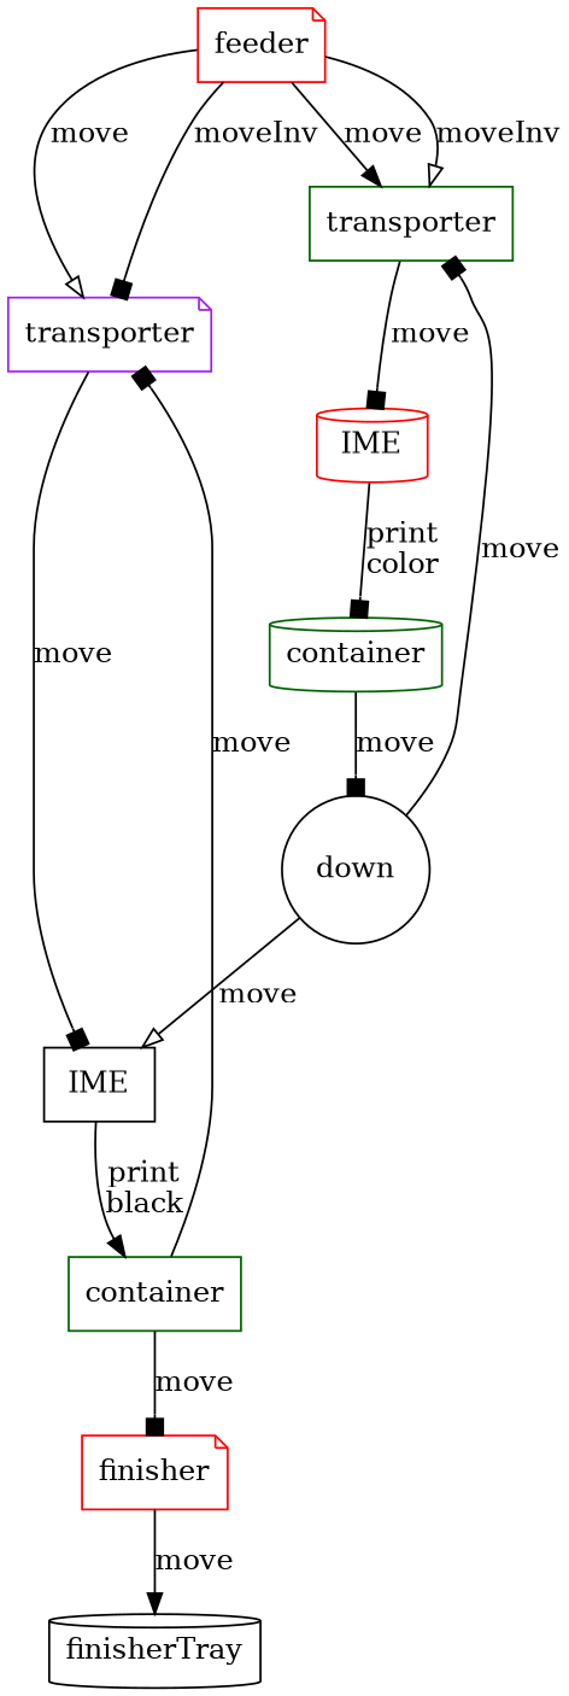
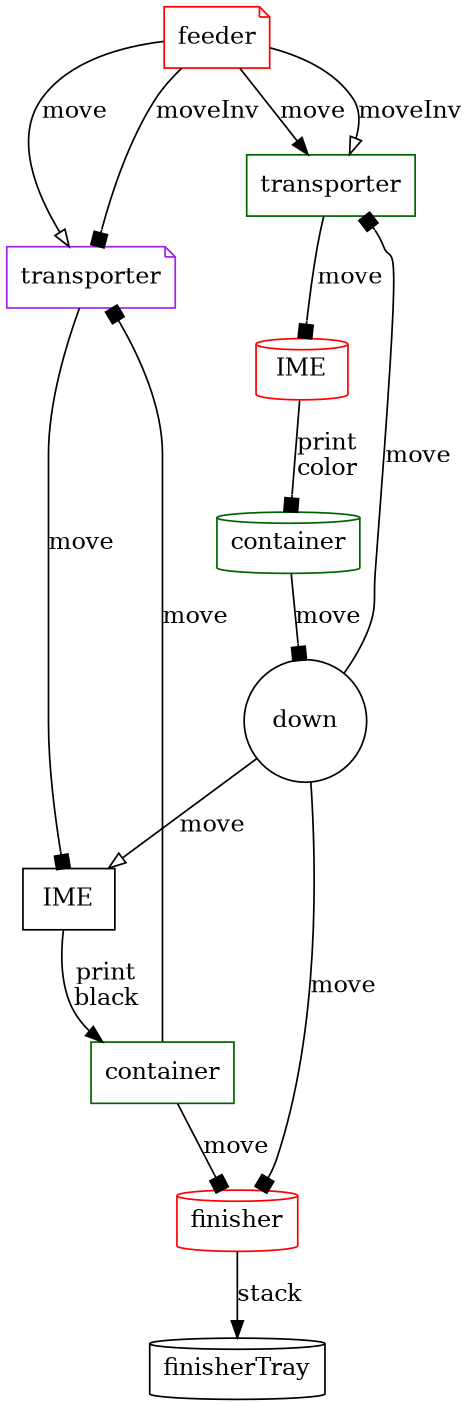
  digraph {
    rankdir=TB
    node [color=red shape=cylinder]
    edge [arrowhead=box]
    n1 [label=feeder shape=note]
    n2 [color=purple label=transporter shape=note]
    n3 [color=darkgreen label=transporter shape=box]
    n4 [color=black label=IME shape=box]
    n5 [label=IME]
    n6 [color=darkgreen label=container shape=box]
    n7 [color=darkgreen label=container]
-   n8 [label=finisher shape=note]
+   n8 [label=finisher]
    n9 [color=black label=down shape=circle]
    n10 [color=black label=finisherTray]
    n1 -> n2 [arrowhead=onormal label=move]
    n1 -> n2 [label=moveInv]
    n1 -> n3 [arrowhead=normal label=move]
    n1 -> n3 [arrowhead=onormal label=moveInv]
    n2 -> n4 [label=move]
    n3 -> n5 [label=move]
    n4 -> n6 [arrowhead=normal label="print\nblack"]
    n5 -> n7 [label="print\ncolor"]
    n6 -> n2 [label=move]
    n6 -> n8 [label=move]
    n7 -> n9 [label=move]
-   n8 -> n10 [arrowhead=normal label=move]
+   n8 -> n10 [arrowhead=normal label=stack]
    n9 -> n3 [label=move]
    n9 -> n4 [arrowhead=onormal label=move]
+   n9 -> n8 [label=move]
  }
